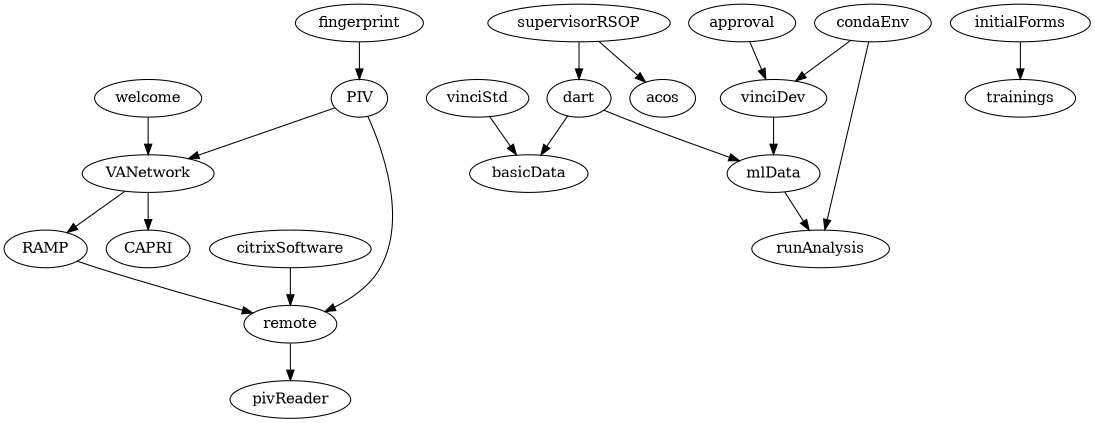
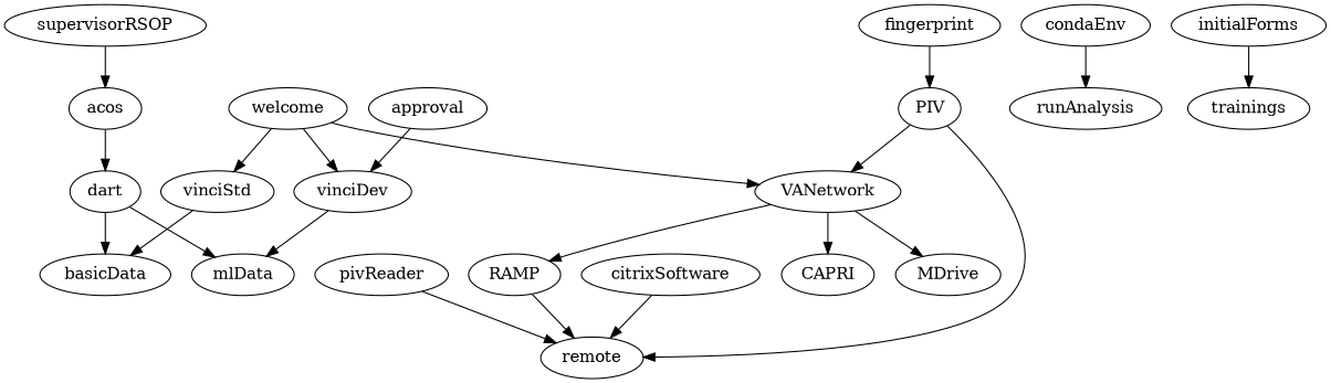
  digraph {
    welcome
    vinciStd
    vinciDev
    VANetwork
    basicData
    mlData
    runAnalysis
    approval
    dart
    condaEnv
    pivReader
    remote
    RAMP
    citrixSoftware
    PIV
    CAPRI
+   MDrive
    acos
    supervisorRSOP
    initialForms
    trainings
    fingerprint
-   condaEnv -> vinciDev
+   welcome -> vinciStd
+   welcome -> vinciDev
    welcome -> VANetwork
    vinciStd -> basicData
    vinciDev -> mlData
    VANetwork -> RAMP
    VANetwork -> CAPRI
-   mlData -> runAnalysis
+   VANetwork -> MDrive
    approval -> vinciDev
    dart -> basicData
    dart -> mlData
    condaEnv -> runAnalysis
-   remote -> pivReader
+   pivReader -> remote
    RAMP -> remote
    citrixSoftware -> remote
    PIV -> VANetwork
    PIV -> remote
-   supervisorRSOP -> dart
+   acos -> dart
    supervisorRSOP -> acos
    initialForms -> trainings
    fingerprint -> PIV
  }
